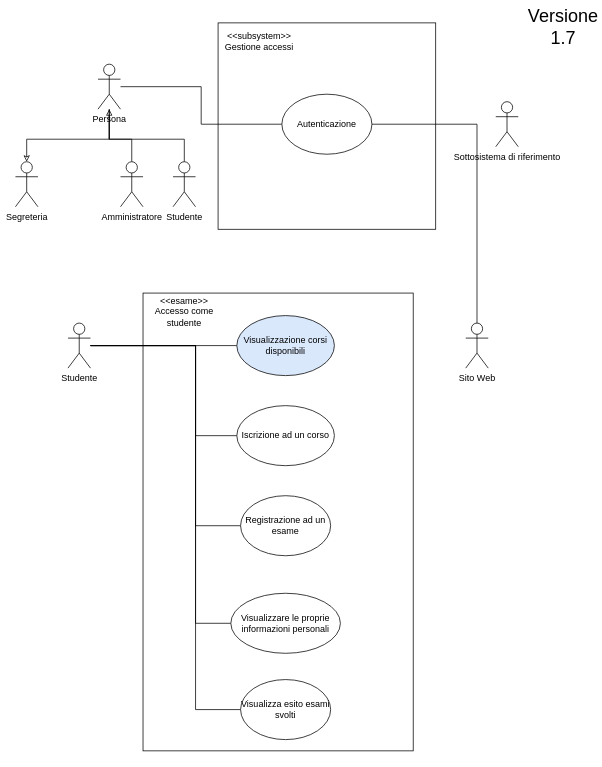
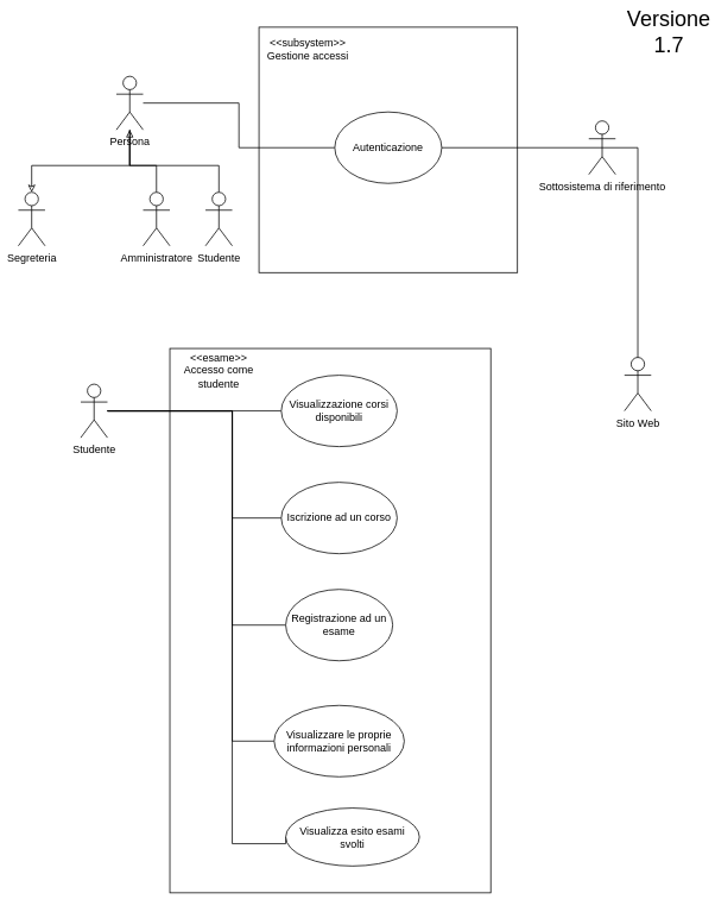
  <mxCell id="0" />
  <mxCell id="1" parent="0" />
  <mxCell id="2" value="" style="rounded=0;whiteSpace=wrap;html=1;fillColor=none;" vertex="1" parent="1"><mxGeometry x="190" y="390" width="360" height="610" as="geometry" /></mxCell>
  <mxCell id="3" value="&amp;lt;&amp;lt;esame&amp;gt;&amp;gt;&lt;br&gt;Accesso come studente" style="text;html=1;strokeColor=none;fillColor=none;align=center;verticalAlign=middle;whiteSpace=wrap;rounded=0;" vertex="1" parent="1"><mxGeometry x="200" y="390" width="90" height="50" as="geometry" /></mxCell>
  <mxCell id="4" style="edgeStyle=orthogonalEdgeStyle;rounded=0;orthogonalLoop=1;jettySize=auto;html=1;endArrow=none;endFill=0;" edge="1" parent="1" source="9" target="11"><mxGeometry relative="1" as="geometry"><mxPoint x="160" y="520" as="targetPoint" /></mxGeometry></mxCell>
  <mxCell id="5" style="edgeStyle=orthogonalEdgeStyle;rounded=0;orthogonalLoop=1;jettySize=auto;html=1;entryX=0;entryY=0.5;entryDx=0;entryDy=0;endArrow=none;endFill=0;" edge="1" parent="1" source="9" target="12"><mxGeometry relative="1" as="geometry"><Array as="points"><mxPoint x="260" y="460" /><mxPoint x="260" y="580" /></Array></mxGeometry></mxCell>
  <mxCell id="6" style="edgeStyle=orthogonalEdgeStyle;rounded=0;orthogonalLoop=1;jettySize=auto;html=1;entryX=0;entryY=0.5;entryDx=0;entryDy=0;endArrow=none;endFill=0;" edge="1" parent="1" source="9" target="13"><mxGeometry relative="1" as="geometry"><Array as="points"><mxPoint x="260" y="460" /><mxPoint x="260" y="700" /></Array></mxGeometry></mxCell>
  <mxCell id="7" style="edgeStyle=orthogonalEdgeStyle;rounded=0;orthogonalLoop=1;jettySize=auto;html=1;entryX=0;entryY=0.5;entryDx=0;entryDy=0;endArrow=none;endFill=0;" edge="1" parent="1" source="9" target="14"><mxGeometry relative="1" as="geometry"><Array as="points"><mxPoint x="260" y="460" /><mxPoint x="260" y="830" /></Array></mxGeometry></mxCell>
  <mxCell id="8" style="edgeStyle=orthogonalEdgeStyle;rounded=0;orthogonalLoop=1;jettySize=auto;html=1;entryX=0;entryY=0.5;entryDx=0;entryDy=0;endArrow=none;endFill=0;" edge="1" parent="1" source="9" target="15"><mxGeometry relative="1" as="geometry"><Array as="points"><mxPoint x="260" y="460" /><mxPoint x="260" y="945" /></Array></mxGeometry></mxCell>
  <mxCell id="9" value="Studente" style="shape=umlActor;verticalLabelPosition=bottom;verticalAlign=top;html=1;outlineConnect=0;" vertex="1" parent="1"><mxGeometry x="90" y="430" width="30" height="60" as="geometry" /></mxCell>
- <mxCell id="10" value="Sito Web" style="shape=umlActor;verticalLabelPosition=bottom;verticalAlign=top;html=1;outlineConnect=0;" vertex="1" parent="1"><mxGeometry x="620" y="430" width="30" height="60" as="geometry" /></mxCell>
- <mxCell id="11" value="Visualizzazione corsi disponibili" style="ellipse;whiteSpace=wrap;html=1;fillColor=#dae8fc;" vertex="1" parent="1"><mxGeometry x="315" y="420" width="130" height="80" as="geometry" /></mxCell>
+ <mxCell id="10" value="Sito Web" style="shape=umlActor;verticalLabelPosition=bottom;verticalAlign=top;html=1;outlineConnect=0;" vertex="1" parent="1"><mxGeometry x="700" y="400" width="30" height="60" as="geometry" /></mxCell>
+ <mxCell id="11" value="Visualizzazione corsi disponibili" style="ellipse;whiteSpace=wrap;html=1;" vertex="1" parent="1"><mxGeometry x="315" y="420" width="130" height="80" as="geometry" /></mxCell>
  <mxCell id="12" value="Iscrizione ad un corso" style="ellipse;whiteSpace=wrap;html=1;fillColor=default;" vertex="1" parent="1"><mxGeometry x="315" y="540" width="130" height="80" as="geometry" /></mxCell>
  <mxCell id="13" value="Registrazione ad un esame" style="ellipse;whiteSpace=wrap;html=1;fillColor=default;" vertex="1" parent="1"><mxGeometry x="320" y="660" width="120" height="80" as="geometry" /></mxCell>
  <mxCell id="14" value="Visualizzare le proprie informazioni personali" style="ellipse;whiteSpace=wrap;html=1;fillColor=default;" vertex="1" parent="1"><mxGeometry x="307" y="790" width="146" height="80" as="geometry" /></mxCell>
- <mxCell id="15" value="Visualizza esito esami svolti" style="ellipse;whiteSpace=wrap;html=1;fillColor=default;" vertex="1" parent="1"><mxGeometry x="320" y="905" width="120" height="80" as="geometry" /></mxCell>
+ <mxCell id="15" value="Visualizza esito esami svolti" style="ellipse;whiteSpace=wrap;html=1;fillColor=default;" vertex="1" parent="1"><mxGeometry x="320" y="905" width="150" height="65" as="geometry" /></mxCell>
  <mxCell id="16" style="edgeStyle=orthogonalEdgeStyle;rounded=0;orthogonalLoop=1;jettySize=auto;html=1;entryX=0.5;entryY=0;entryDx=0;entryDy=0;entryPerimeter=0;endArrow=classic;endFill=0;" edge="1" parent="1" source="20" target="22"><mxGeometry relative="1" as="geometry"><Array as="points"><mxPoint x="145" y="185" /><mxPoint x="35" y="185" /></Array></mxGeometry></mxCell>
  <mxCell id="17" style="edgeStyle=orthogonalEdgeStyle;rounded=0;orthogonalLoop=1;jettySize=auto;html=1;entryX=0.5;entryY=0;entryDx=0;entryDy=0;entryPerimeter=0;endArrow=none;endFill=0;" edge="1" parent="1" source="20" target="23"><mxGeometry relative="1" as="geometry"><Array as="points"><mxPoint x="145" y="185" /><mxPoint x="175" y="185" /></Array></mxGeometry></mxCell>
  <mxCell id="18" style="edgeStyle=orthogonalEdgeStyle;rounded=0;orthogonalLoop=1;jettySize=auto;html=1;entryX=0.5;entryY=0;entryDx=0;entryDy=0;entryPerimeter=0;endArrow=none;endFill=0;startArrow=block;startFill=0;" edge="1" parent="1" source="20" target="21"><mxGeometry relative="1" as="geometry"><Array as="points"><mxPoint x="145" y="185" /><mxPoint x="245" y="185" /></Array></mxGeometry></mxCell>
  <mxCell id="19" style="edgeStyle=orthogonalEdgeStyle;rounded=0;orthogonalLoop=1;jettySize=auto;html=1;entryX=0;entryY=0.5;entryDx=0;entryDy=0;startArrow=none;startFill=0;endArrow=none;endFill=0;" edge="1" parent="1" source="20" target="27"><mxGeometry relative="1" as="geometry" /></mxCell>
  <mxCell id="20" value="Persona" style="shape=umlActor;verticalLabelPosition=bottom;verticalAlign=top;html=1;outlineConnect=0;fillColor=default;" vertex="1" parent="1"><mxGeometry x="130" y="85" width="30" height="60" as="geometry" /></mxCell>
  <mxCell id="21" value="Studente" style="shape=umlActor;verticalLabelPosition=bottom;verticalAlign=top;html=1;outlineConnect=0;fillColor=default;" vertex="1" parent="1"><mxGeometry x="230" y="215" width="30" height="60" as="geometry" /></mxCell>
  <mxCell id="22" value="Segreteria" style="shape=umlActor;verticalLabelPosition=bottom;verticalAlign=top;html=1;outlineConnect=0;fillColor=default;" vertex="1" parent="1"><mxGeometry x="20" y="215" width="30" height="60" as="geometry" /></mxCell>
  <mxCell id="23" value="Amministratore" style="shape=umlActor;verticalLabelPosition=bottom;verticalAlign=top;html=1;outlineConnect=0;fillColor=default;" vertex="1" parent="1"><mxGeometry x="160" y="215" width="30" height="60" as="geometry" /></mxCell>
  <mxCell id="24" value="" style="rounded=0;whiteSpace=wrap;html=1;fillColor=none;" vertex="1" parent="1"><mxGeometry x="290" y="30" width="290" height="275" as="geometry" /></mxCell>
  <mxCell id="25" value="&amp;lt;&amp;lt;subsystem&amp;gt;&amp;gt;&lt;br&gt;Gestione accessi" style="text;html=1;strokeColor=none;fillColor=none;align=center;verticalAlign=middle;whiteSpace=wrap;rounded=0;" vertex="1" parent="1"><mxGeometry x="290" y="40" width="110" height="30" as="geometry" /></mxCell>
  <mxCell id="26" style="edgeStyle=orthogonalEdgeStyle;rounded=0;orthogonalLoop=1;jettySize=auto;html=1;startArrow=none;startFill=0;endArrow=none;endFill=0;" edge="1" parent="1" source="27" target="10"><mxGeometry relative="1" as="geometry"><mxPoint x="610" y="165" as="targetPoint" /></mxGeometry></mxCell>
  <mxCell id="27" value="Autenticazione" style="ellipse;whiteSpace=wrap;html=1;fillColor=default;" vertex="1" parent="1"><mxGeometry x="375" y="125" width="120" height="80" as="geometry" /></mxCell>
  <mxCell id="28" value="Sottosistema di riferimento" style="shape=umlActor;verticalLabelPosition=bottom;verticalAlign=top;html=1;outlineConnect=0;fillColor=none;" vertex="1" parent="1"><mxGeometry x="660" y="135" width="30" height="60" as="geometry" /></mxCell>
  <mxCell id="29" value="&lt;font style=&quot;font-size: 24px&quot;&gt;Versione 1.7&lt;/font&gt;" style="text;html=1;strokeColor=none;fillColor=none;align=center;verticalAlign=middle;whiteSpace=wrap;rounded=0;" vertex="1" parent="1"><mxGeometry x="720" y="20" width="60" height="30" as="geometry" /></mxCell>
